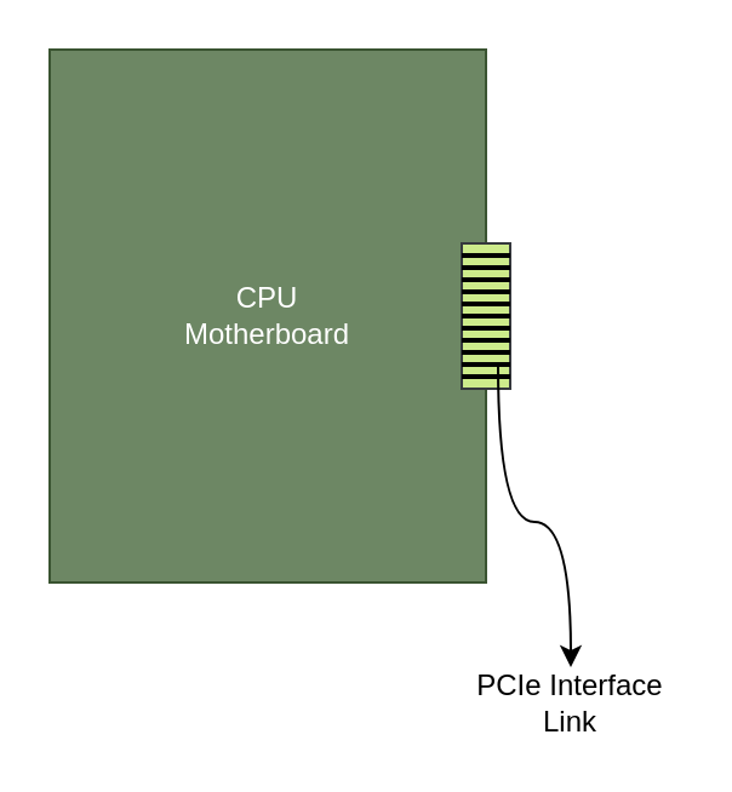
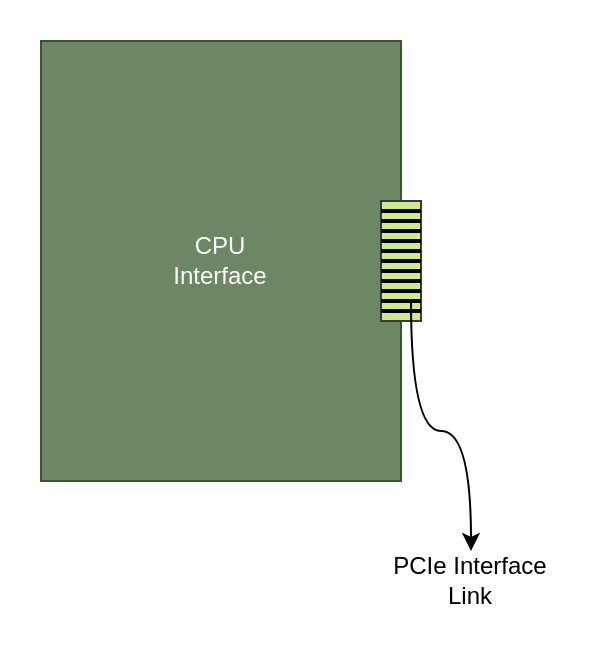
  <mxCell id="0" />
  <mxCell id="1" parent="0" />
- <mxCell id="2" value="CPU&lt;br&gt;Motherboard" style="rounded=0;whiteSpace=wrap;html=1;fillColor=#6d8764;strokeColor=#3A5431;fontColor=#ffffff;" vertex="1" parent="1"><mxGeometry x="20" y="20" width="180" height="220" as="geometry" /></mxCell>
+ <mxCell id="2" value="CPU&lt;br&gt;Interface" style="rounded=0;whiteSpace=wrap;html=1;fillColor=#6d8764;strokeColor=#3A5431;fontColor=#ffffff;" vertex="1" parent="1"><mxGeometry x="20" y="20" width="180" height="220" as="geometry" /></mxCell>
  <mxCell id="3" value="" style="group" vertex="1" connectable="0" parent="1"><mxGeometry x="190" y="100" width="20" height="60" as="geometry" /></mxCell>
  <mxCell id="4" value="" style="rounded=0;whiteSpace=wrap;html=1;fillColor=#cdeb8b;strokeColor=#36393d;" vertex="1" parent="3"><mxGeometry width="20" height="60" as="geometry" /></mxCell>
  <mxCell id="5" value="" style="line;strokeWidth=2;html=1;" vertex="1" parent="3"><mxGeometry width="20" height="10" as="geometry" /></mxCell>
  <mxCell id="6" value="" style="line;strokeWidth=2;html=1;" vertex="1" parent="3"><mxGeometry y="10" width="20" height="10" as="geometry" /></mxCell>
  <mxCell id="7" value="" style="line;strokeWidth=2;html=1;" vertex="1" parent="3"><mxGeometry y="20" width="20" height="10" as="geometry" /></mxCell>
  <mxCell id="8" value="" style="line;strokeWidth=2;html=1;" vertex="1" parent="3"><mxGeometry y="30" width="20" height="10" as="geometry" /></mxCell>
  <mxCell id="9" value="" style="line;strokeWidth=2;html=1;" vertex="1" parent="3"><mxGeometry y="40" width="20" height="10" as="geometry" /></mxCell>
  <mxCell id="10" value="" style="line;strokeWidth=2;html=1;" vertex="1" parent="3"><mxGeometry y="50" width="20" height="10" as="geometry" /></mxCell>
  <mxCell id="11" value="" style="line;strokeWidth=2;html=1;" vertex="1" parent="3"><mxGeometry width="20" height="10" as="geometry" /></mxCell>
  <mxCell id="12" value="" style="line;strokeWidth=2;html=1;" vertex="1" parent="3"><mxGeometry y="25" width="20" height="10" as="geometry" /></mxCell>
  <mxCell id="13" value="" style="line;strokeWidth=2;html=1;" vertex="1" parent="3"><mxGeometry y="35" width="20" height="10" as="geometry" /></mxCell>
  <mxCell id="14" value="" style="line;strokeWidth=2;html=1;" vertex="1" parent="3"><mxGeometry y="45" width="20" height="10" as="geometry" /></mxCell>
  <mxCell id="15" value="" style="line;strokeWidth=2;html=1;" vertex="1" parent="3"><mxGeometry y="15" width="20" height="10" as="geometry" /></mxCell>
  <mxCell id="16" value="" style="line;strokeWidth=2;html=1;" vertex="1" parent="3"><mxGeometry y="5" width="20" height="10" as="geometry" /></mxCell>
  <mxCell id="17" value="PCIe Interface Link" style="text;html=1;strokeColor=none;fillColor=none;align=center;verticalAlign=middle;whiteSpace=wrap;rounded=0;" vertex="1" parent="1"><mxGeometry x="190" y="275" width="90" height="30" as="geometry" /></mxCell>
  <mxCell id="18" value="" style="curved=1;endArrow=classic;html=1;rounded=0;edgeStyle=orthogonalEdgeStyle;exitX=0.75;exitY=0.5;exitDx=0;exitDy=0;exitPerimeter=0;entryX=0.5;entryY=0;entryDx=0;entryDy=0;entryPerimeter=0;" edge="1" parent="1" source="14" target="17"><mxGeometry width="50" height="50" relative="1" as="geometry"><mxPoint x="210" y="260" as="sourcePoint" /><mxPoint x="260" y="210" as="targetPoint" /></mxGeometry></mxCell>
